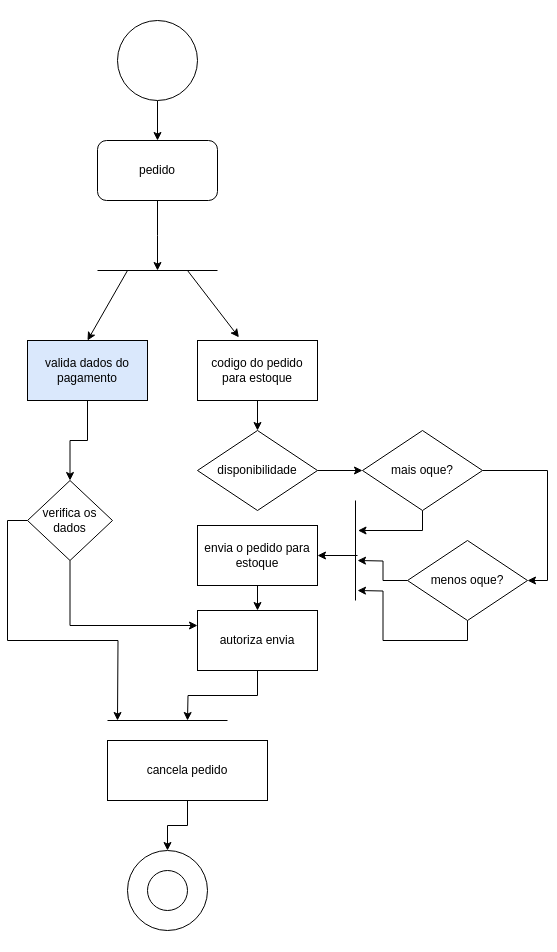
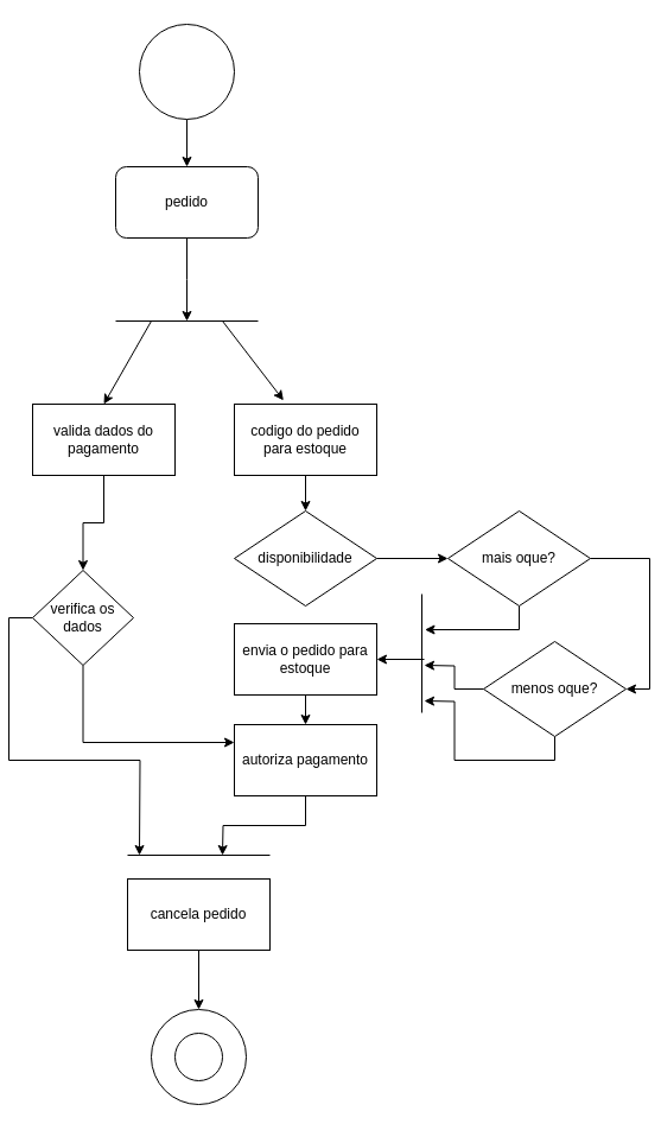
  <mxCell id="0" />
  <mxCell id="1" parent="0" />
  <mxCell id="2" style="edgeStyle=orthogonalEdgeStyle;rounded=0;orthogonalLoop=1;jettySize=auto;html=1;entryX=0.5;entryY=0;entryDx=0;entryDy=0;" edge="1" parent="1" source="3" target="5"><mxGeometry relative="1" as="geometry" /></mxCell>
  <mxCell id="3" value="" style="ellipse;whiteSpace=wrap;html=1;aspect=fixed;" vertex="1" parent="1"><mxGeometry x="110" y="20" width="80" height="80" as="geometry" /></mxCell>
  <mxCell id="4" style="edgeStyle=orthogonalEdgeStyle;rounded=0;orthogonalLoop=1;jettySize=auto;html=1;" edge="1" parent="1" source="5"><mxGeometry relative="1" as="geometry"><mxPoint x="150" y="270" as="targetPoint" /></mxGeometry></mxCell>
  <mxCell id="5" value="pedido" style="whiteSpace=wrap;html=1;rounded=1;" vertex="1" parent="1"><mxGeometry x="90" y="140" width="120" height="60" as="geometry" /></mxCell>
  <mxCell id="6" value="" style="endArrow=none;html=1;rounded=0;" edge="1" parent="1"><mxGeometry width="50" height="50" relative="1" as="geometry"><mxPoint x="90" y="270" as="sourcePoint" /><mxPoint x="210" y="270" as="targetPoint" /></mxGeometry></mxCell>
  <mxCell id="7" style="edgeStyle=orthogonalEdgeStyle;rounded=0;orthogonalLoop=1;jettySize=auto;html=1;entryX=0.5;entryY=0;entryDx=0;entryDy=0;" edge="1" parent="1" source="8" target="13"><mxGeometry relative="1" as="geometry" /></mxCell>
- <mxCell id="8" value="valida dados do pagamento" style="rounded=0;whiteSpace=wrap;html=1;fillColor=#dae8fc;" vertex="1" parent="1"><mxGeometry x="20" y="340" width="120" height="60" as="geometry" /></mxCell>
+ <mxCell id="8" value="valida dados do pagamento" style="rounded=0;whiteSpace=wrap;html=1;" vertex="1" parent="1"><mxGeometry x="20" y="340" width="120" height="60" as="geometry" /></mxCell>
  <mxCell id="9" style="edgeStyle=orthogonalEdgeStyle;rounded=0;orthogonalLoop=1;jettySize=auto;html=1;exitX=0.5;exitY=1;exitDx=0;exitDy=0;entryX=0.5;entryY=0;entryDx=0;entryDy=0;" edge="1" parent="1" source="10" target="15"><mxGeometry relative="1" as="geometry" /></mxCell>
  <mxCell id="10" value="codigo do pedido para estoque" style="rounded=0;whiteSpace=wrap;html=1;" vertex="1" parent="1"><mxGeometry x="190" y="340" width="120" height="60" as="geometry" /></mxCell>
  <mxCell id="11" style="edgeStyle=orthogonalEdgeStyle;rounded=0;orthogonalLoop=1;jettySize=auto;html=1;exitX=0;exitY=0.5;exitDx=0;exitDy=0;" edge="1" parent="1" source="13"><mxGeometry relative="1" as="geometry"><mxPoint x="110" y="720" as="targetPoint" /></mxGeometry></mxCell>
  <mxCell id="12" style="edgeStyle=orthogonalEdgeStyle;rounded=0;orthogonalLoop=1;jettySize=auto;html=1;exitX=0.5;exitY=1;exitDx=0;exitDy=0;entryX=0;entryY=0.25;entryDx=0;entryDy=0;" edge="1" parent="1" source="13" target="24"><mxGeometry relative="1" as="geometry" /></mxCell>
  <mxCell id="13" value="verifica os dados" style="rhombus;whiteSpace=wrap;html=1;" vertex="1" parent="1"><mxGeometry x="20" y="480" width="85" height="80" as="geometry" /></mxCell>
  <mxCell id="14" value="" style="edgeStyle=orthogonalEdgeStyle;rounded=0;orthogonalLoop=1;jettySize=auto;html=1;" edge="1" parent="1" source="15" target="27"><mxGeometry relative="1" as="geometry" /></mxCell>
  <mxCell id="15" value="disponibilidade" style="rhombus;whiteSpace=wrap;html=1;" vertex="1" parent="1"><mxGeometry x="190" y="430" width="120" height="80" as="geometry" /></mxCell>
  <mxCell id="16" value="" style="endArrow=classic;html=1;rounded=0;entryX=0.5;entryY=0;entryDx=0;entryDy=0;" edge="1" parent="1" target="8"><mxGeometry width="50" height="50" relative="1" as="geometry"><mxPoint x="120" y="270" as="sourcePoint" /><mxPoint x="260" y="270" as="targetPoint" /></mxGeometry></mxCell>
  <mxCell id="17" value="" style="endArrow=classic;html=1;rounded=0;entryX=0.345;entryY=-0.053;entryDx=0;entryDy=0;entryPerimeter=0;" edge="1" parent="1" target="10"><mxGeometry width="50" height="50" relative="1" as="geometry"><mxPoint x="180" y="270" as="sourcePoint" /><mxPoint x="90" y="350" as="targetPoint" /></mxGeometry></mxCell>
  <mxCell id="18" value="" style="endArrow=none;html=1;rounded=0;" edge="1" parent="1"><mxGeometry width="50" height="50" relative="1" as="geometry"><mxPoint x="100" y="720" as="sourcePoint" /><mxPoint x="220" y="720" as="targetPoint" /></mxGeometry></mxCell>
  <mxCell id="19" style="edgeStyle=orthogonalEdgeStyle;rounded=0;orthogonalLoop=1;jettySize=auto;html=1;entryX=0.5;entryY=0;entryDx=0;entryDy=0;" edge="1" parent="1" source="20" target="21"><mxGeometry relative="1" as="geometry" /></mxCell>
- <mxCell id="20" value="cancela pedido" style="rounded=0;whiteSpace=wrap;html=1;" vertex="1" parent="1"><mxGeometry x="100" y="740" width="160" height="60" as="geometry" /></mxCell>
+ <mxCell id="20" value="cancela pedido" style="rounded=0;whiteSpace=wrap;html=1;" vertex="1" parent="1"><mxGeometry x="100" y="740" width="120" height="60" as="geometry" /></mxCell>
  <mxCell id="21" value="" style="ellipse;whiteSpace=wrap;html=1;aspect=fixed;" vertex="1" parent="1"><mxGeometry x="120" y="850" width="80" height="80" as="geometry" /></mxCell>
  <mxCell id="22" value="" style="ellipse;whiteSpace=wrap;html=1;aspect=fixed;" vertex="1" parent="1"><mxGeometry x="140" y="870" width="40" height="40" as="geometry" /></mxCell>
  <mxCell id="23" style="edgeStyle=orthogonalEdgeStyle;rounded=0;orthogonalLoop=1;jettySize=auto;html=1;exitX=0.5;exitY=1;exitDx=0;exitDy=0;" edge="1" parent="1" source="24"><mxGeometry relative="1" as="geometry"><mxPoint x="180" y="720" as="targetPoint" /></mxGeometry></mxCell>
- <mxCell id="24" value="autoriza envia" style="rounded=0;whiteSpace=wrap;html=1;" vertex="1" parent="1"><mxGeometry x="190" y="610" width="120" height="60" as="geometry" /></mxCell>
+ <mxCell id="24" value="autoriza pagamento" style="rounded=0;whiteSpace=wrap;html=1;" vertex="1" parent="1"><mxGeometry x="190" y="610" width="120" height="60" as="geometry" /></mxCell>
  <mxCell id="25" style="edgeStyle=orthogonalEdgeStyle;rounded=0;orthogonalLoop=1;jettySize=auto;html=1;exitX=0.5;exitY=1;exitDx=0;exitDy=0;" edge="1" parent="1" source="27"><mxGeometry relative="1" as="geometry"><mxPoint x="350" y="530" as="targetPoint" /></mxGeometry></mxCell>
  <mxCell id="26" style="edgeStyle=orthogonalEdgeStyle;rounded=0;orthogonalLoop=1;jettySize=auto;html=1;exitX=1;exitY=0.5;exitDx=0;exitDy=0;entryX=1;entryY=0.5;entryDx=0;entryDy=0;" edge="1" parent="1" source="27" target="30"><mxGeometry relative="1" as="geometry" /></mxCell>
- <mxCell id="27" value="mais oque?" style="rhombus;whiteSpace=wrap;html=1;" vertex="1" parent="1"><mxGeometry x="355" y="430" width="120" height="80" as="geometry" /></mxCell>
+ <mxCell id="27" value="mais oque?" style="rhombus;whiteSpace=wrap;html=1;" vertex="1" parent="1"><mxGeometry x="370" y="430" width="120" height="80" as="geometry" /></mxCell>
  <mxCell id="28" style="edgeStyle=orthogonalEdgeStyle;rounded=0;orthogonalLoop=1;jettySize=auto;html=1;exitX=0;exitY=0.5;exitDx=0;exitDy=0;" edge="1" parent="1" source="30"><mxGeometry relative="1" as="geometry"><mxPoint x="350" y="560" as="targetPoint" /></mxGeometry></mxCell>
  <mxCell id="29" style="edgeStyle=orthogonalEdgeStyle;rounded=0;orthogonalLoop=1;jettySize=auto;html=1;exitX=0.5;exitY=1;exitDx=0;exitDy=0;" edge="1" parent="1" source="30"><mxGeometry relative="1" as="geometry"><mxPoint x="350" y="590" as="targetPoint" /></mxGeometry></mxCell>
  <mxCell id="30" value="menos oque?" style="rhombus;whiteSpace=wrap;html=1;" vertex="1" parent="1"><mxGeometry x="400" y="540" width="120" height="80" as="geometry" /></mxCell>
  <mxCell id="31" value="" style="endArrow=none;html=1;rounded=0;" edge="1" parent="1"><mxGeometry width="50" height="50" relative="1" as="geometry"><mxPoint x="348" y="600" as="sourcePoint" /><mxPoint x="348" y="500" as="targetPoint" /></mxGeometry></mxCell>
  <mxCell id="32" style="edgeStyle=orthogonalEdgeStyle;rounded=0;orthogonalLoop=1;jettySize=auto;html=1;entryX=0.5;entryY=0;entryDx=0;entryDy=0;" edge="1" parent="1" source="33" target="24"><mxGeometry relative="1" as="geometry" /></mxCell>
  <mxCell id="33" value="envia o pedido para estoque" style="rounded=0;whiteSpace=wrap;html=1;" vertex="1" parent="1"><mxGeometry x="190" y="525" width="120" height="60" as="geometry" /></mxCell>
  <mxCell id="34" value="" style="endArrow=classic;html=1;rounded=0;entryX=1;entryY=0.5;entryDx=0;entryDy=0;" edge="1" parent="1" target="33"><mxGeometry width="50" height="50" relative="1" as="geometry"><mxPoint x="350" y="555" as="sourcePoint" /><mxPoint x="390" y="320" as="targetPoint" /></mxGeometry></mxCell>
